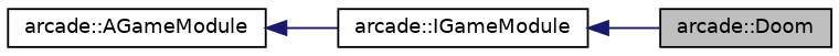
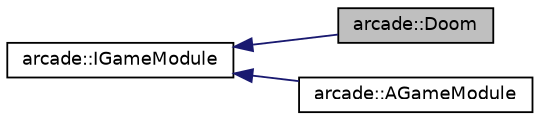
  digraph {
    rankdir=LR
    node [color=black fillcolor=white fontname=Helvetica fontsize=10 shape=record style=filled]
    edge [color=midnightblue dir=back fontname=Helvetica fontsize=10 labelfontname=Helvetica labelfontsize=10 style=solid]
    n1 [fillcolor=grey75 fontcolor=black height=0.2 label="arcade::Doom" width=0.4]
    n2 [height=0.2 label="arcade::AGameModule" width=0.4]
    n3 [height=0.2 label="arcade::IGameModule" width=0.4]
    n3 -> n1
-   n2 -> n3
+   n3 -> n2
  }
